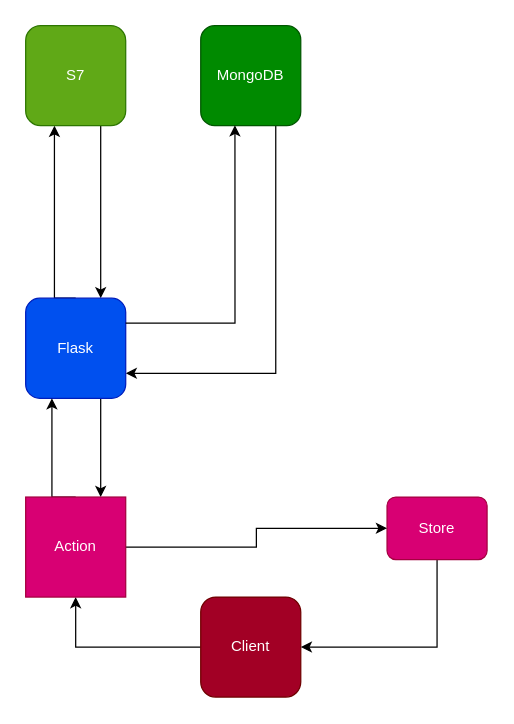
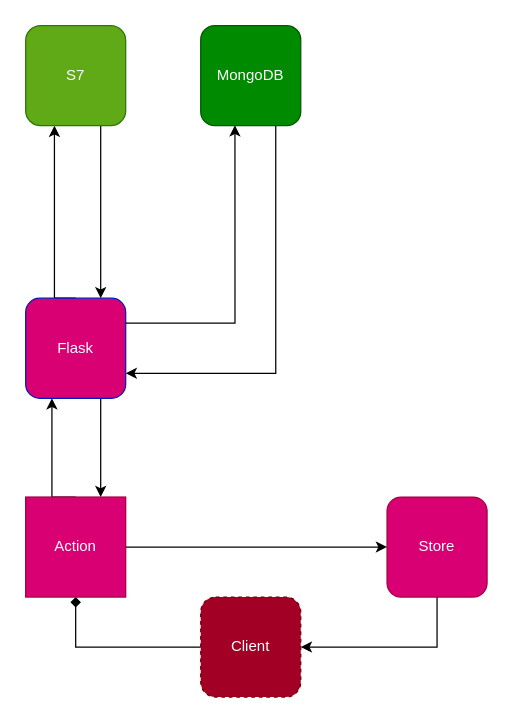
  <mxCell id="0" />
  <mxCell id="1" parent="0" />
  <mxCell id="2" value="" style="edgeStyle=orthogonalEdgeStyle;rounded=0;orthogonalLoop=1;jettySize=auto;html=1;curved=0;exitX=0;exitY=0.5;exitDx=0;exitDy=0;" edge="1" parent="1" source="12" target="4"><mxGeometry relative="1" as="geometry"><Array as="points"><mxPoint x="43" y="238" /></Array></mxGeometry></mxCell>
  <mxCell id="3" style="edgeStyle=orthogonalEdgeStyle;rounded=0;orthogonalLoop=1;jettySize=auto;html=1;exitX=0.75;exitY=1;exitDx=0;exitDy=0;entryX=0;entryY=0.25;entryDx=0;entryDy=0;" edge="1" parent="1" source="4" target="12"><mxGeometry relative="1" as="geometry" /></mxCell>
  <mxCell id="4" value="S7" style="whiteSpace=wrap;html=1;aspect=fixed;rounded=1;fillColor=#60a917;strokeColor=#2D7600;fontColor=#ffffff;" vertex="1" parent="1"><mxGeometry x="20" y="20" width="80" height="80" as="geometry" /></mxCell>
- <mxCell id="5" style="edgeStyle=orthogonalEdgeStyle;rounded=0;orthogonalLoop=1;jettySize=auto;html=1;entryX=1;entryY=0.5;entryDx=0;entryDy=0;" edge="1" parent="1" source="6" target="15"><mxGeometry relative="1" as="geometry" /></mxCell>
- <mxCell id="6" value="Client" style="whiteSpace=wrap;html=1;aspect=fixed;rounded=1;fillColor=#a20025;strokeColor=#6F0000;fontColor=#ffffff;" vertex="1" parent="1"><mxGeometry x="160" y="477" width="80" height="80" as="geometry" /></mxCell>
+ <mxCell id="5" style="edgeStyle=orthogonalEdgeStyle;rounded=0;orthogonalLoop=1;jettySize=auto;html=1;entryX=1;entryY=0.5;entryDx=0;entryDy=0;endArrow=diamond;" edge="1" parent="1" source="6" target="15"><mxGeometry relative="1" as="geometry" /></mxCell>
+ <mxCell id="6" value="Client" style="whiteSpace=wrap;html=1;aspect=fixed;rounded=1;fillColor=#a20025;strokeColor=#6F0000;fontColor=#ffffff;dashed=1;" vertex="1" parent="1"><mxGeometry x="160" y="477" width="80" height="80" as="geometry" /></mxCell>
  <mxCell id="7" value="" style="edgeStyle=orthogonalEdgeStyle;rounded=0;orthogonalLoop=1;jettySize=auto;html=1;entryX=1;entryY=0.5;entryDx=0;entryDy=0;exitX=1;exitY=0.5;exitDx=0;exitDy=0;" edge="1" parent="1" source="8" target="6"><mxGeometry relative="1" as="geometry" /></mxCell>
- <mxCell id="8" value="Store" style="whiteSpace=wrap;html=1;aspect=fixed;rounded=1;fillColor=#d80073;strokeColor=#A50040;direction=south;arcSize=14;fontColor=#ffffff;" vertex="1" parent="1"><mxGeometry x="309" y="397" width="80" height="50" as="geometry" /></mxCell>
+ <mxCell id="8" value="Store" style="whiteSpace=wrap;html=1;aspect=fixed;rounded=1;fillColor=#d80073;strokeColor=#A50040;direction=south;arcSize=14;fontColor=#ffffff;" vertex="1" parent="1"><mxGeometry x="309" y="397" width="80" height="80" as="geometry" /></mxCell>
  <mxCell id="9" style="edgeStyle=orthogonalEdgeStyle;rounded=0;orthogonalLoop=1;jettySize=auto;html=1;exitX=1;exitY=0.25;exitDx=0;exitDy=0;entryX=0.75;entryY=0;entryDx=0;entryDy=0;" edge="1" parent="1" source="10" target="12"><mxGeometry relative="1" as="geometry" /></mxCell>
  <mxCell id="10" value="MongoDB" style="whiteSpace=wrap;html=1;aspect=fixed;rounded=1;fillColor=#008a00;strokeColor=#005700;direction=south;arcSize=14;fontColor=#ffffff;" vertex="1" parent="1"><mxGeometry x="160" y="20" width="80" height="80" as="geometry" /></mxCell>
  <mxCell id="11" style="edgeStyle=orthogonalEdgeStyle;rounded=0;orthogonalLoop=1;jettySize=auto;html=1;exitX=1;exitY=0.25;exitDx=0;exitDy=0;entryX=0;entryY=0.25;entryDx=0;entryDy=0;" edge="1" parent="1" source="12" target="15"><mxGeometry relative="1" as="geometry" /></mxCell>
- <mxCell id="12" value="Flask" style="whiteSpace=wrap;html=1;aspect=fixed;rounded=1;fillColor=#0050ef;strokeColor=#001DBC;direction=south;arcSize=14;fontColor=#ffffff;" vertex="1" parent="1"><mxGeometry x="20" y="238" width="80" height="80" as="geometry" /></mxCell>
+ <mxCell id="12" value="Flask" style="whiteSpace=wrap;html=1;aspect=fixed;rounded=1;fillColor=#d80073;strokeColor=#001DBC;direction=south;arcSize=14;fontColor=#ffffff;" vertex="1" parent="1"><mxGeometry x="20" y="238" width="80" height="80" as="geometry" /></mxCell>
  <mxCell id="13" style="edgeStyle=orthogonalEdgeStyle;rounded=0;orthogonalLoop=1;jettySize=auto;html=1;exitX=0.5;exitY=0;exitDx=0;exitDy=0;entryX=0.5;entryY=1;entryDx=0;entryDy=0;" edge="1" parent="1" source="15" target="8"><mxGeometry relative="1" as="geometry" /></mxCell>
  <mxCell id="14" style="edgeStyle=orthogonalEdgeStyle;rounded=0;orthogonalLoop=1;jettySize=auto;html=1;exitX=0;exitY=0.5;exitDx=0;exitDy=0;" edge="1" parent="1" source="15" target="12"><mxGeometry relative="1" as="geometry"><Array as="points"><mxPoint x="41" y="397" /></Array></mxGeometry></mxCell>
  <mxCell id="15" value="Action" style="whiteSpace=wrap;html=1;aspect=fixed;fillColor=#d80073;strokeColor=#A50040;direction=south;arcSize=14;fontColor=#ffffff;rounded=0;" vertex="1" parent="1"><mxGeometry x="20" y="397" width="80" height="80" as="geometry" /></mxCell>
  <mxCell id="16" style="edgeStyle=orthogonalEdgeStyle;rounded=0;orthogonalLoop=1;jettySize=auto;html=1;exitX=0.25;exitY=0;exitDx=0;exitDy=0;entryX=0.996;entryY=0.658;entryDx=0;entryDy=0;entryPerimeter=0;" edge="1" parent="1" source="12" target="10"><mxGeometry relative="1" as="geometry" /></mxCell>
